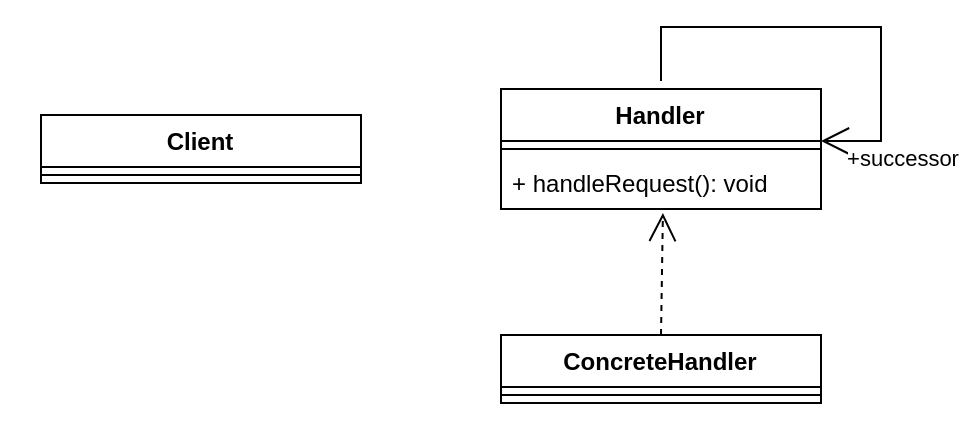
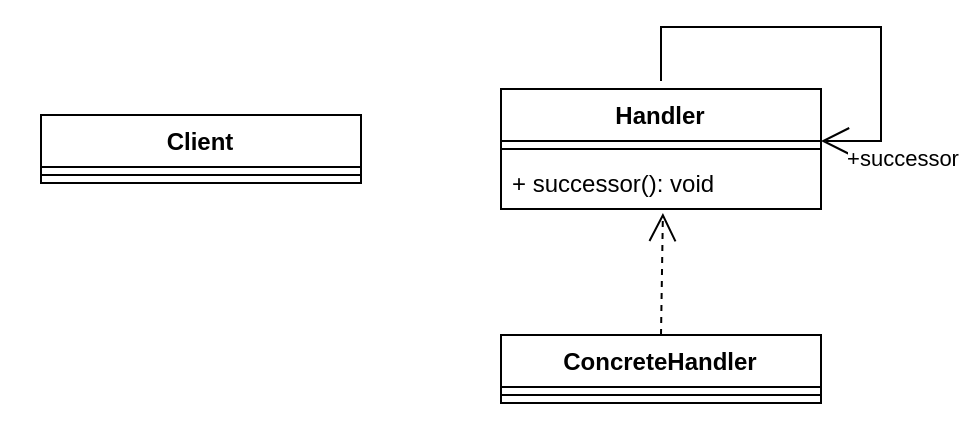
  <mxCell id="0" />
  <mxCell id="1" parent="0" />
  <mxCell id="2" value="Client" style="swimlane;fontStyle=1;align=center;verticalAlign=top;childLayout=stackLayout;horizontal=1;startSize=26;horizontalStack=0;resizeParent=1;resizeParentMax=0;resizeLast=0;collapsible=1;marginBottom=0;whiteSpace=wrap;html=1;" vertex="1" parent="1"><mxGeometry x="20" y="33" width="160" height="34" as="geometry" /></mxCell>
  <mxCell id="3" value="" style="line;strokeWidth=1;fillColor=none;align=left;verticalAlign=middle;spacingTop=-1;spacingLeft=3;spacingRight=3;rotatable=0;labelPosition=right;points=[];portConstraint=eastwest;strokeColor=inherit;" vertex="1" parent="2"><mxGeometry y="26" width="160" height="8" as="geometry" /></mxCell>
  <mxCell id="4" value="Handler" style="swimlane;fontStyle=1;align=center;verticalAlign=top;childLayout=stackLayout;horizontal=1;startSize=26;horizontalStack=0;resizeParent=1;resizeParentMax=0;resizeLast=0;collapsible=1;marginBottom=0;whiteSpace=wrap;html=1;" vertex="1" parent="1"><mxGeometry x="250" y="20" width="160" height="60" as="geometry" /></mxCell>
  <mxCell id="5" value="" style="endArrow=open;endFill=1;endSize=12;html=1;rounded=0;exitX=0.5;exitY=0;exitDx=0;exitDy=0;entryX=1;entryY=0.5;entryDx=0;entryDy=0;" edge="1" parent="4"><mxGeometry width="160" relative="1" as="geometry"><mxPoint x="80" y="-4" as="sourcePoint" /><mxPoint x="160" y="26" as="targetPoint" /><Array as="points"><mxPoint x="80" y="-31" /><mxPoint x="190" y="-31" /><mxPoint x="190" y="26" /></Array></mxGeometry></mxCell>
  <mxCell id="6" value="+successor" style="edgeLabel;html=1;align=center;verticalAlign=middle;resizable=0;points=[];" vertex="1" connectable="0" parent="5"><mxGeometry x="0.83" y="2" relative="1" as="geometry"><mxPoint x="21" y="6" as="offset" /></mxGeometry></mxCell>
  <mxCell id="7" value="" style="line;strokeWidth=1;fillColor=none;align=left;verticalAlign=middle;spacingTop=-1;spacingLeft=3;spacingRight=3;rotatable=0;labelPosition=right;points=[];portConstraint=eastwest;strokeColor=inherit;" vertex="1" parent="4"><mxGeometry y="26" width="160" height="8" as="geometry" /></mxCell>
- <mxCell id="8" value="+ handleRequest(): void" style="text;strokeColor=none;fillColor=none;align=left;verticalAlign=top;spacingLeft=4;spacingRight=4;overflow=hidden;rotatable=0;points=[[0,0.5],[1,0.5]];portConstraint=eastwest;whiteSpace=wrap;html=1;" vertex="1" parent="4"><mxGeometry y="34" width="160" height="26" as="geometry" /></mxCell>
+ <mxCell id="8" value="+ successor(): void" style="text;strokeColor=none;fillColor=none;align=left;verticalAlign=top;spacingLeft=4;spacingRight=4;overflow=hidden;rotatable=0;points=[[0,0.5],[1,0.5]];portConstraint=eastwest;whiteSpace=wrap;html=1;" vertex="1" parent="4"><mxGeometry y="34" width="160" height="26" as="geometry" /></mxCell>
  <mxCell id="9" value="ConcreteHandler" style="swimlane;fontStyle=1;align=center;verticalAlign=top;childLayout=stackLayout;horizontal=1;startSize=26;horizontalStack=0;resizeParent=1;resizeParentMax=0;resizeLast=0;collapsible=1;marginBottom=0;whiteSpace=wrap;html=1;" vertex="1" parent="1"><mxGeometry x="250" y="143" width="160" height="34" as="geometry" /></mxCell>
  <mxCell id="10" value="" style="line;strokeWidth=1;fillColor=none;align=left;verticalAlign=middle;spacingTop=-1;spacingLeft=3;spacingRight=3;rotatable=0;labelPosition=right;points=[];portConstraint=eastwest;strokeColor=inherit;" vertex="1" parent="9"><mxGeometry y="26" width="160" height="8" as="geometry" /></mxCell>
  <mxCell id="11" value="" style="endArrow=open;dashed=1;endFill=0;endSize=12;html=1;rounded=0;exitX=0.5;exitY=0;exitDx=0;exitDy=0;entryX=0.506;entryY=1.077;entryDx=0;entryDy=0;entryPerimeter=0;" edge="1" parent="1" source="9" target="8"><mxGeometry width="160" relative="1" as="geometry"><mxPoint x="220" y="93" as="sourcePoint" /><mxPoint x="380" y="93" as="targetPoint" /></mxGeometry></mxCell>
